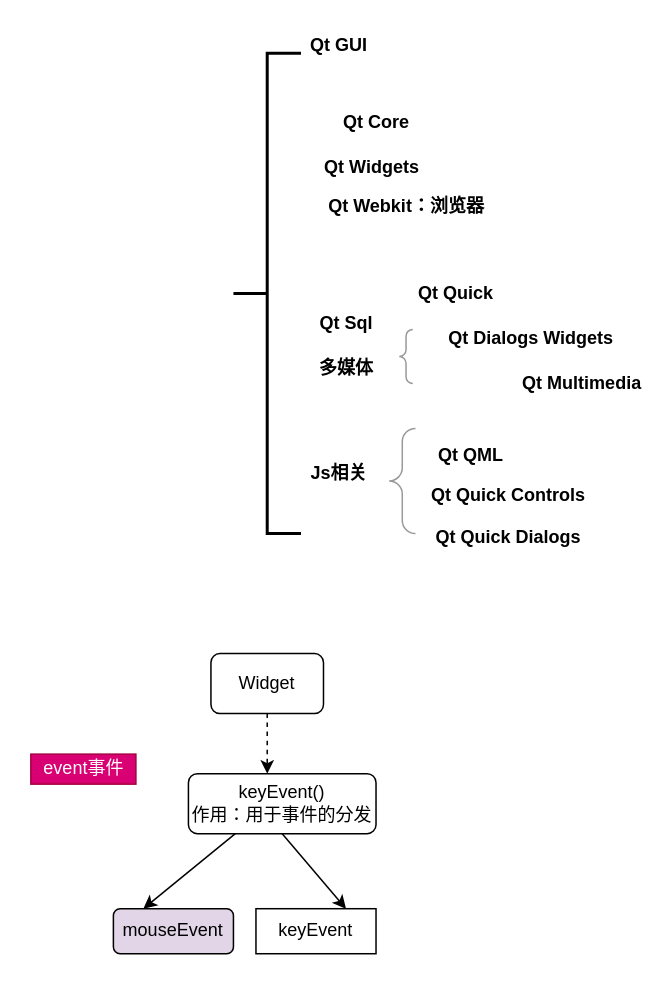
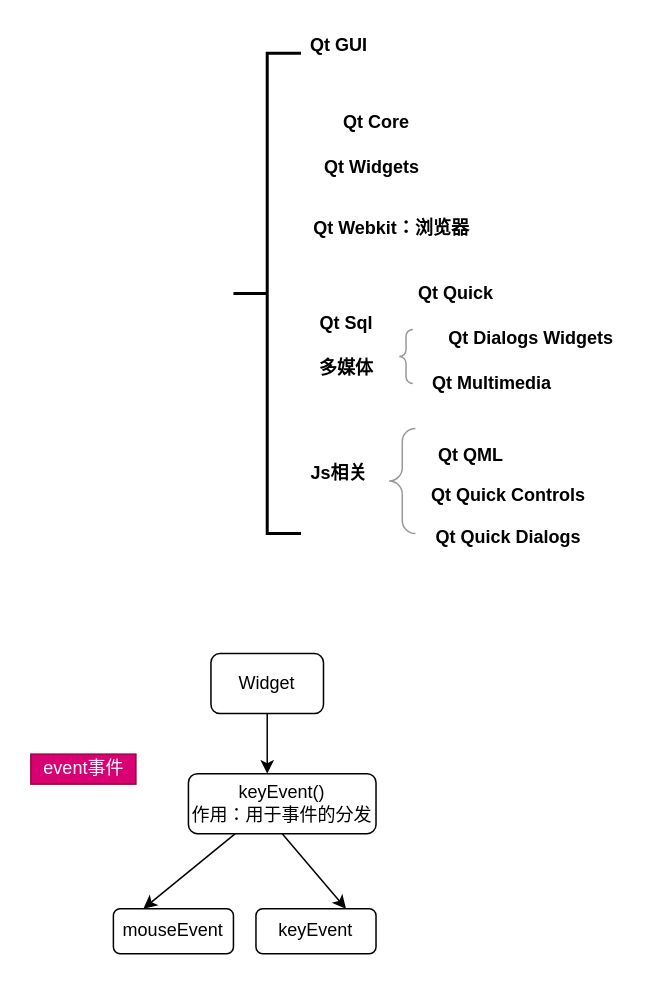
  <mxCell id="0" />
  <mxCell id="1" parent="0" />
  <mxCell id="2" value="Qt Widgets" style="text;html=1;align=center;verticalAlign=middle;resizable=0;points=[];autosize=1;fontStyle=1" parent="1" vertex="1"><mxGeometry x="207" y="101" width="80" height="20" as="geometry" /></mxCell>
- <mxCell id="3" value="Qt Webkit：浏览器" style="text;html=1;align=center;verticalAlign=middle;resizable=0;points=[];autosize=1;fontStyle=1" parent="1" vertex="1"><mxGeometry x="210" y="127" width="120" height="20" as="geometry" /></mxCell>
+ <mxCell id="3" value="Qt Webkit：浏览器" style="text;html=1;align=center;verticalAlign=middle;resizable=0;points=[];autosize=1;fontStyle=1" parent="1" vertex="1"><mxGeometry x="200" y="142" width="120" height="20" as="geometry" /></mxCell>
  <mxCell id="4" value="Qt Sql" style="text;html=1;align=center;verticalAlign=middle;resizable=0;points=[];autosize=1;fontStyle=1" parent="1" vertex="1"><mxGeometry x="205" y="205" width="50" height="20" as="geometry" /></mxCell>
  <mxCell id="5" value="多媒体" style="text;html=1;align=center;verticalAlign=middle;resizable=0;points=[];autosize=1;fontStyle=1" parent="1" vertex="1"><mxGeometry x="205" y="235" width="50" height="20" as="geometry" /></mxCell>
  <mxCell id="6" value="Qt Dialogs Widgets" style="text;html=1;align=center;verticalAlign=middle;resizable=0;points=[];autosize=1;fontStyle=1" parent="1" vertex="1"><mxGeometry x="283" y="215" width="140" height="20" as="geometry" /></mxCell>
- <mxCell id="7" value="Qt Multimedia" style="text;html=1;align=center;verticalAlign=middle;resizable=0;points=[];autosize=1;fontStyle=1" parent="1" vertex="1"><mxGeometry x="342" y="245" width="90" height="20" as="geometry" /></mxCell>
+ <mxCell id="7" value="Qt Multimedia" style="text;html=1;align=center;verticalAlign=middle;resizable=0;points=[];autosize=1;fontStyle=1" parent="1" vertex="1"><mxGeometry x="282" y="245" width="90" height="20" as="geometry" /></mxCell>
  <mxCell id="8" value="Js相关" style="text;html=1;align=center;verticalAlign=middle;resizable=0;points=[];autosize=1;fontStyle=1" parent="1" vertex="1"><mxGeometry x="200" y="305" width="50" height="20" as="geometry" /></mxCell>
  <mxCell id="9" value="Qt Quick" style="text;html=1;align=center;verticalAlign=middle;resizable=0;points=[];autosize=1;fontStyle=1" parent="1" vertex="1"><mxGeometry x="268" y="185" width="70" height="20" as="geometry" /></mxCell>
  <mxCell id="10" value="Qt QML" style="text;html=1;align=center;verticalAlign=middle;resizable=0;points=[];autosize=1;fontStyle=1" parent="1" vertex="1"><mxGeometry x="283" y="293" width="60" height="20" as="geometry" /></mxCell>
  <mxCell id="11" value="Qt Quick Controls" style="text;html=1;align=center;verticalAlign=middle;resizable=0;points=[];autosize=1;fontStyle=1" parent="1" vertex="1"><mxGeometry x="278" y="320" width="120" height="20" as="geometry" /></mxCell>
  <mxCell id="12" value="Qt Quick Dialogs" style="text;html=1;align=center;verticalAlign=middle;resizable=0;points=[];autosize=1;fontStyle=1" parent="1" vertex="1"><mxGeometry x="283" y="348" width="110" height="20" as="geometry" /></mxCell>
  <mxCell id="13" value="Qt Core" style="text;html=1;align=center;verticalAlign=middle;resizable=0;points=[];autosize=1;fontStyle=1" parent="1" vertex="1"><mxGeometry x="220" y="71" width="60" height="20" as="geometry" /></mxCell>
  <mxCell id="14" value="Qt GUI" style="text;html=1;align=center;verticalAlign=middle;resizable=0;points=[];autosize=1;fontStyle=1" parent="1" vertex="1"><mxGeometry x="200" y="20" width="50" height="20" as="geometry" /></mxCell>
  <mxCell id="15" value="" style="labelPosition=right;align=left;strokeWidth=1;shape=mxgraph.mockup.markup.curlyBrace;html=1;shadow=0;dashed=0;strokeColor=#999999;direction=north;fontStyle=1" parent="1" vertex="1"><mxGeometry x="260" y="219" width="20" height="36" as="geometry" /></mxCell>
  <mxCell id="16" value="" style="labelPosition=right;align=left;strokeWidth=1;shape=mxgraph.mockup.markup.curlyBrace;html=1;shadow=0;dashed=0;strokeColor=#999999;direction=north;fontStyle=1" parent="1" vertex="1"><mxGeometry x="255" y="285" width="25" height="70" as="geometry" /></mxCell>
  <mxCell id="17" value="" style="strokeWidth=2;html=1;shape=mxgraph.flowchart.annotation_2;align=left;labelPosition=right;pointerEvents=1;" parent="1" vertex="1"><mxGeometry x="155" y="35" width="45" height="320" as="geometry" /></mxCell>
  <mxCell id="18" value="Widget" style="rounded=1;whiteSpace=wrap;html=1;" vertex="1" parent="1"><mxGeometry x="140" y="435" width="75" height="40" as="geometry" /></mxCell>
  <mxCell id="19" value="keyEvent()&lt;br&gt;作用：用于事件的分发" style="rounded=1;whiteSpace=wrap;html=1;" vertex="1" parent="1"><mxGeometry x="125" y="515" width="125" height="40" as="geometry" /></mxCell>
- <mxCell id="20" value="mouseEvent" style="rounded=1;whiteSpace=wrap;html=1;fillColor=#e1d5e7;" vertex="1" parent="1"><mxGeometry x="75" y="605" width="80" height="30" as="geometry" /></mxCell>
- <mxCell id="21" value="keyEvent" style="whiteSpace=wrap;html=1;rounded=0;" vertex="1" parent="1"><mxGeometry x="170" y="605" width="80" height="30" as="geometry" /></mxCell>
+ <mxCell id="20" value="mouseEvent" style="rounded=1;whiteSpace=wrap;html=1;" vertex="1" parent="1"><mxGeometry x="75" y="605" width="80" height="30" as="geometry" /></mxCell>
+ <mxCell id="21" value="keyEvent" style="rounded=1;whiteSpace=wrap;html=1;" vertex="1" parent="1"><mxGeometry x="170" y="605" width="80" height="30" as="geometry" /></mxCell>
  <mxCell id="22" value="" style="endArrow=classic;html=1;entryX=0.25;entryY=0;entryDx=0;entryDy=0;exitX=0.25;exitY=1;exitDx=0;exitDy=0;" edge="1" parent="1" source="19" target="20"><mxGeometry width="50" height="50" relative="1" as="geometry"><mxPoint x="60" y="565" as="sourcePoint" /><mxPoint x="110" y="515" as="targetPoint" /></mxGeometry></mxCell>
  <mxCell id="23" value="" style="endArrow=classic;html=1;exitX=0.5;exitY=1;exitDx=0;exitDy=0;entryX=0.75;entryY=0;entryDx=0;entryDy=0;" edge="1" parent="1" source="19" target="21"><mxGeometry width="50" height="50" relative="1" as="geometry"><mxPoint x="320" y="605" as="sourcePoint" /><mxPoint x="370" y="555" as="targetPoint" /></mxGeometry></mxCell>
- <mxCell id="24" value="" style="endArrow=classic;html=1;exitX=0.5;exitY=1;exitDx=0;exitDy=0;entryX=0.42;entryY=0;entryDx=0;entryDy=0;entryPerimeter=0;dashed=1;" edge="1" parent="1" source="18" target="19"><mxGeometry width="50" height="50" relative="1" as="geometry"><mxPoint x="180" y="485" as="sourcePoint" /><mxPoint x="310" y="465" as="targetPoint" /></mxGeometry></mxCell>
+ <mxCell id="24" value="" style="endArrow=classic;html=1;exitX=0.5;exitY=1;exitDx=0;exitDy=0;entryX=0.42;entryY=0;entryDx=0;entryDy=0;entryPerimeter=0;" edge="1" parent="1" source="18" target="19"><mxGeometry width="50" height="50" relative="1" as="geometry"><mxPoint x="180" y="485" as="sourcePoint" /><mxPoint x="310" y="465" as="targetPoint" /></mxGeometry></mxCell>
  <mxCell id="25" value="event事件" style="text;html=1;align=center;verticalAlign=middle;resizable=0;points=[];autosize=1;fillColor=#d80073;strokeColor=#A50040;fontColor=#ffffff;" vertex="1" parent="1"><mxGeometry x="20" y="502" width="70" height="20" as="geometry" /></mxCell>
